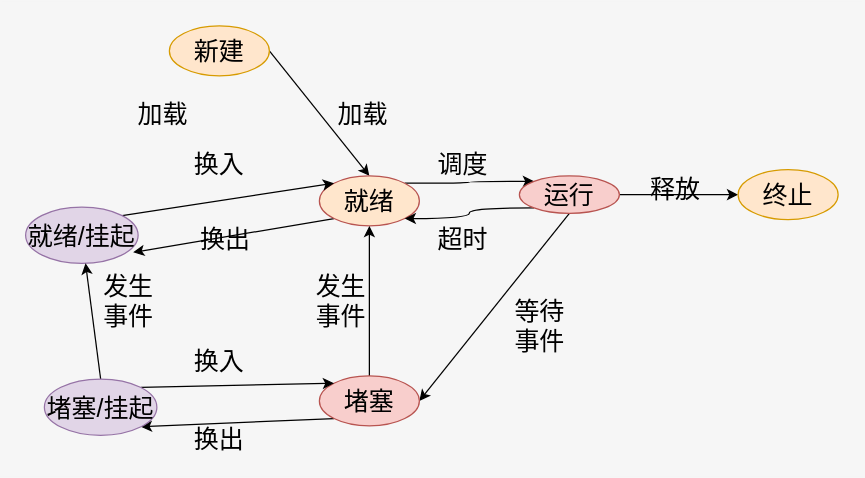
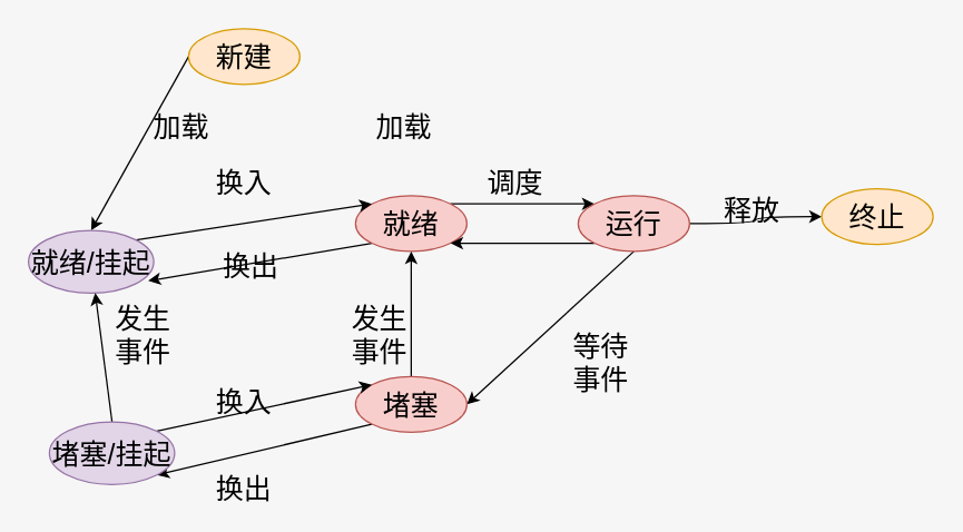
  <mxCell id="0" />
  <mxCell id="1" parent="0" />
- <mxCell id="2" style="rounded=0;orthogonalLoop=1;jettySize=auto;html=1;exitX=1;exitY=0.5;exitDx=0;exitDy=0;entryX=0.5;entryY=0;entryDx=0;entryDy=0;" edge="1" parent="1" source="4" target="7"><mxGeometry relative="1" as="geometry" /></mxCell>
+ <mxCell id="3" style="edgeStyle=none;rounded=0;orthogonalLoop=1;jettySize=auto;html=1;exitX=0;exitY=0.5;exitDx=0;exitDy=0;entryX=0.5;entryY=0;entryDx=0;entryDy=0;" edge="1" parent="1" source="4" target="23"><mxGeometry relative="1" as="geometry" /></mxCell>
  <mxCell id="4" value="新建" style="ellipse;whiteSpace=wrap;html=1;shadow=0;labelBackgroundColor=none;sketch=0;fontSize=20;fillColor=#ffe6cc;strokeColor=#d79b00;" parent="1" vertex="1"><mxGeometry x="135" y="20" width="80" height="40" as="geometry" /></mxCell>
  <mxCell id="5" style="edgeStyle=orthogonalEdgeStyle;curved=1;rounded=0;orthogonalLoop=1;jettySize=auto;html=1;exitX=1;exitY=0;exitDx=0;exitDy=0;entryX=0;entryY=0;entryDx=0;entryDy=0;fontSize=20;" parent="1" source="7" target="11" edge="1"><mxGeometry relative="1" as="geometry" /></mxCell>
  <mxCell id="6" style="edgeStyle=none;rounded=0;orthogonalLoop=1;jettySize=auto;html=1;exitX=0;exitY=1;exitDx=0;exitDy=0;entryX=0.956;entryY=0.804;entryDx=0;entryDy=0;entryPerimeter=0;" edge="1" parent="1" source="7" target="23"><mxGeometry relative="1" as="geometry" /></mxCell>
- <mxCell id="7" value="就绪" style="ellipse;whiteSpace=wrap;html=1;aspect=fixed;shadow=0;labelBackgroundColor=none;sketch=0;fontSize=20;fillColor=#ffe6cc;strokeColor=#b85450;" parent="1" vertex="1"><mxGeometry x="255" y="140" width="80" height="40" as="geometry" /></mxCell>
+ <mxCell id="7" value="就绪" style="ellipse;whiteSpace=wrap;html=1;aspect=fixed;shadow=0;labelBackgroundColor=none;sketch=0;fontSize=20;fillColor=#f8cecc;strokeColor=#b85450;" parent="1" vertex="1"><mxGeometry x="255" y="140" width="80" height="40" as="geometry" /></mxCell>
  <mxCell id="8" style="edgeStyle=orthogonalEdgeStyle;curved=1;rounded=0;orthogonalLoop=1;jettySize=auto;html=1;exitX=0;exitY=1;exitDx=0;exitDy=0;entryX=1;entryY=1;entryDx=0;entryDy=0;fontSize=20;" parent="1" source="11" target="7" edge="1"><mxGeometry relative="1" as="geometry" /></mxCell>
  <mxCell id="9" style="edgeStyle=orthogonalEdgeStyle;curved=1;rounded=0;orthogonalLoop=1;jettySize=auto;html=1;exitX=1;exitY=0.5;exitDx=0;exitDy=0;entryX=0;entryY=0.5;entryDx=0;entryDy=0;fontSize=20;" parent="1" source="11" target="15" edge="1"><mxGeometry relative="1" as="geometry" /></mxCell>
  <mxCell id="10" style="rounded=0;orthogonalLoop=1;jettySize=auto;html=1;exitX=0.5;exitY=1;exitDx=0;exitDy=0;entryX=1;entryY=0.5;entryDx=0;entryDy=0;" edge="1" parent="1" source="11" target="14"><mxGeometry relative="1" as="geometry" /></mxCell>
- <mxCell id="11" value="运行" style="ellipse;whiteSpace=wrap;html=1;aspect=fixed;shadow=0;labelBackgroundColor=none;sketch=0;fontSize=20;fillColor=#f8cecc;strokeColor=#b85450;" parent="1" vertex="1"><mxGeometry x="415" y="140" width="80" height="30" as="geometry" /></mxCell>
+ <mxCell id="11" value="运行" style="ellipse;whiteSpace=wrap;html=1;aspect=fixed;shadow=0;labelBackgroundColor=none;sketch=0;fontSize=20;fillColor=#f8cecc;strokeColor=#b85450;" parent="1" vertex="1"><mxGeometry x="415" y="140" width="80" height="40" as="geometry" /></mxCell>
  <mxCell id="12" style="edgeStyle=orthogonalEdgeStyle;curved=1;rounded=0;orthogonalLoop=1;jettySize=auto;html=1;exitX=0.5;exitY=0;exitDx=0;exitDy=0;entryX=0.5;entryY=1;entryDx=0;entryDy=0;fontSize=20;" parent="1" source="14" target="7" edge="1"><mxGeometry relative="1" as="geometry" /></mxCell>
  <mxCell id="13" style="edgeStyle=none;rounded=0;orthogonalLoop=1;jettySize=auto;html=1;exitX=0;exitY=1;exitDx=0;exitDy=0;entryX=1;entryY=1;entryDx=0;entryDy=0;" edge="1" parent="1" source="14" target="27"><mxGeometry relative="1" as="geometry" /></mxCell>
- <mxCell id="14" value="堵塞" style="ellipse;whiteSpace=wrap;html=1;aspect=fixed;shadow=0;labelBackgroundColor=none;sketch=0;fontSize=20;fillColor=#f8cecc;strokeColor=#b85450;" parent="1" vertex="1"><mxGeometry x="255" y="300" width="80" height="40" as="geometry" /></mxCell>
+ <mxCell id="14" value="堵塞" style="ellipse;whiteSpace=wrap;html=1;aspect=fixed;shadow=0;labelBackgroundColor=none;sketch=0;fontSize=20;fillColor=#f8cecc;strokeColor=#b85450;" parent="1" vertex="1"><mxGeometry x="255" y="270" width="80" height="40" as="geometry" /></mxCell>
  <mxCell id="15" value="终止" style="ellipse;whiteSpace=wrap;html=1;aspect=fixed;shadow=0;labelBackgroundColor=none;sketch=0;fontSize=20;fillColor=#ffe6cc;strokeColor=#d79b00;" parent="1" vertex="1"><mxGeometry x="590" y="135" width="80" height="40" as="geometry" /></mxCell>
  <mxCell id="16" value="调度" style="text;html=1;strokeColor=none;fillColor=none;align=center;verticalAlign=middle;whiteSpace=wrap;rounded=0;shadow=0;labelBackgroundColor=none;sketch=0;fontSize=20;" vertex="1" parent="1"><mxGeometry x="335" y="120" width="70" height="20" as="geometry" /></mxCell>
- <mxCell id="17" value="超时" style="text;html=1;strokeColor=none;fillColor=none;align=center;verticalAlign=middle;whiteSpace=wrap;rounded=0;shadow=0;labelBackgroundColor=none;sketch=0;fontSize=20;" vertex="1" parent="1"><mxGeometry x="335" y="180" width="70" height="20" as="geometry" /></mxCell>
  <mxCell id="18" value="加载" style="text;html=1;strokeColor=none;fillColor=none;align=center;verticalAlign=middle;whiteSpace=wrap;rounded=0;shadow=0;labelBackgroundColor=none;sketch=0;fontSize=20;" vertex="1" parent="1"><mxGeometry x="255" y="80" width="70" height="20" as="geometry" /></mxCell>
  <mxCell id="19" value="释放" style="text;html=1;strokeColor=none;fillColor=none;align=center;verticalAlign=middle;whiteSpace=wrap;rounded=0;shadow=0;labelBackgroundColor=none;sketch=0;fontSize=20;" vertex="1" parent="1"><mxGeometry x="505" y="140" width="70" height="20" as="geometry" /></mxCell>
  <mxCell id="20" value="等待&lt;br&gt;事件" style="text;html=1;strokeColor=none;fillColor=none;align=center;verticalAlign=middle;whiteSpace=wrap;rounded=0;shadow=0;labelBackgroundColor=none;sketch=0;fontSize=20;" vertex="1" parent="1"><mxGeometry x="389" y="235" width="85" height="50" as="geometry" /></mxCell>
  <mxCell id="21" value="发生&lt;br&gt;事件" style="text;html=1;strokeColor=none;fillColor=none;align=center;verticalAlign=middle;whiteSpace=wrap;rounded=0;shadow=0;labelBackgroundColor=none;sketch=0;fontSize=20;" vertex="1" parent="1"><mxGeometry x="230" y="220" width="85" height="40" as="geometry" /></mxCell>
  <mxCell id="22" style="edgeStyle=none;rounded=0;orthogonalLoop=1;jettySize=auto;html=1;exitX=1;exitY=0;exitDx=0;exitDy=0;entryX=0;entryY=0;entryDx=0;entryDy=0;" edge="1" parent="1" source="23" target="7"><mxGeometry relative="1" as="geometry" /></mxCell>
  <mxCell id="23" value="就绪/挂起" style="ellipse;whiteSpace=wrap;html=1;aspect=fixed;shadow=0;labelBackgroundColor=none;sketch=0;fontSize=20;fillColor=#e1d5e7;strokeColor=#9673a6;" vertex="1" parent="1"><mxGeometry x="20" y="165" width="90" height="45" as="geometry" /></mxCell>
  <mxCell id="24" value="加载" style="text;html=1;strokeColor=none;fillColor=none;align=center;verticalAlign=middle;whiteSpace=wrap;rounded=0;shadow=0;labelBackgroundColor=none;sketch=0;fontSize=20;" vertex="1" parent="1"><mxGeometry x="95" y="80" width="70" height="20" as="geometry" /></mxCell>
  <mxCell id="25" style="edgeStyle=none;rounded=0;orthogonalLoop=1;jettySize=auto;html=1;exitX=0.5;exitY=0;exitDx=0;exitDy=0;" edge="1" parent="1" source="27" target="23"><mxGeometry relative="1" as="geometry" /></mxCell>
  <mxCell id="26" style="edgeStyle=none;rounded=0;orthogonalLoop=1;jettySize=auto;html=1;exitX=1;exitY=0;exitDx=0;exitDy=0;entryX=0;entryY=0;entryDx=0;entryDy=0;" edge="1" parent="1" source="27" target="14"><mxGeometry relative="1" as="geometry" /></mxCell>
  <mxCell id="27" value="堵塞/挂起" style="ellipse;whiteSpace=wrap;html=1;aspect=fixed;shadow=0;labelBackgroundColor=none;sketch=0;fontSize=20;fillColor=#e1d5e7;strokeColor=#9673a6;" vertex="1" parent="1"><mxGeometry x="35" y="302.5" width="90" height="45" as="geometry" /></mxCell>
  <mxCell id="28" value="换出" style="text;html=1;strokeColor=none;fillColor=none;align=center;verticalAlign=middle;whiteSpace=wrap;rounded=0;shadow=0;labelBackgroundColor=none;sketch=0;fontSize=20;" vertex="1" parent="1"><mxGeometry x="145" y="180" width="70" height="20" as="geometry" /></mxCell>
  <mxCell id="29" value="换出" style="text;html=1;strokeColor=none;fillColor=none;align=center;verticalAlign=middle;whiteSpace=wrap;rounded=0;shadow=0;labelBackgroundColor=none;sketch=0;fontSize=20;" vertex="1" parent="1"><mxGeometry x="140" y="340" width="70" height="20" as="geometry" /></mxCell>
  <mxCell id="30" value="换入" style="text;html=1;strokeColor=none;fillColor=none;align=center;verticalAlign=middle;whiteSpace=wrap;rounded=0;shadow=0;labelBackgroundColor=none;sketch=0;fontSize=20;" vertex="1" parent="1"><mxGeometry x="140" y="277.5" width="70" height="20" as="geometry" /></mxCell>
  <mxCell id="31" value="换入" style="text;html=1;strokeColor=none;fillColor=none;align=center;verticalAlign=middle;whiteSpace=wrap;rounded=0;shadow=0;labelBackgroundColor=none;sketch=0;fontSize=20;" vertex="1" parent="1"><mxGeometry x="140" y="120" width="70" height="20" as="geometry" /></mxCell>
  <mxCell id="32" value="发生&lt;br&gt;事件" style="text;html=1;strokeColor=none;fillColor=none;align=center;verticalAlign=middle;whiteSpace=wrap;rounded=0;shadow=0;labelBackgroundColor=none;sketch=0;fontSize=20;" vertex="1" parent="1"><mxGeometry x="60" y="220" width="85" height="40" as="geometry" /></mxCell>
